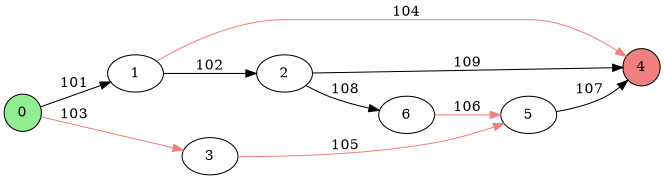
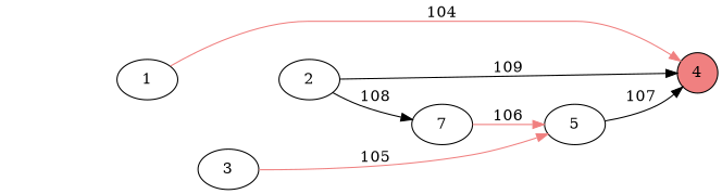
  digraph {
    rankdir=LR
-   0 [fillcolor=lightgreen shape=circle style=filled]
    1
    3
    2
    4 [fillcolor=lightcoral shape=circle style=filled]
    5
-   6
-   0 -> 1 [label=101]
-   0 -> 3 [color=lightcoral label=103]
-   1 -> 2 [label=102]
+   6 [label=7]
    1 -> 4 [color=lightcoral label=104]
    3 -> 5 [color=lightcoral label=105]
    2 -> 4 [label=109]
    2 -> 6 [label=108]
    5 -> 4 [label=107]
    6 -> 5 [color=lightcoral label=106]
  }
